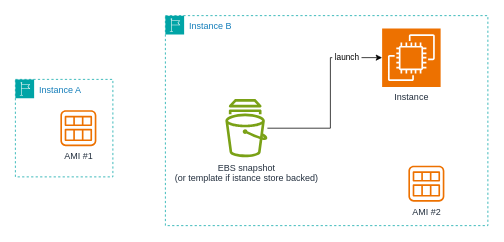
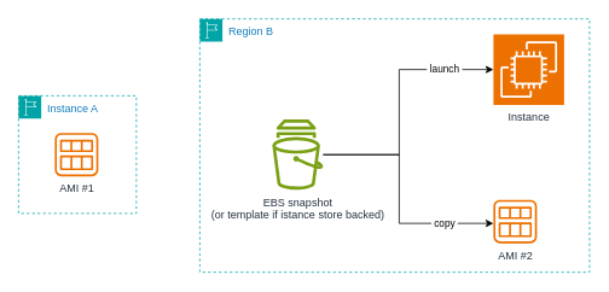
  <mxCell id="0" />
  <mxCell id="1" parent="0" />
- <mxCell id="2" value="Instance" style="sketch=0;points=[[0,0,0],[0.25,0,0],[0.5,0,0],[0.75,0,0],[1,0,0],[0,1,0],[0.25,1,0],[0.5,1,0],[0.75,1,0],[1,1,0],[0,0.25,0],[0,0.5,0],[0,0.75,0],[1,0.25,0],[1,0.5,0],[1,0.75,0]];outlineConnect=0;fontColor=#232F3E;fillColor=#ED7100;strokeColor=#ffffff;dashed=0;verticalLabelPosition=bottom;verticalAlign=top;align=center;html=1;fontSize=12;fontStyle=0;aspect=fixed;shape=mxgraph.aws4.resourceIcon;resIcon=mxgraph.aws4.ec2;" vertex="1" parent="1"><mxGeometry x="509" y="37" width="78" height="78" as="geometry" /></mxCell>
+ <mxCell id="2" value="Instance" style="sketch=0;points=[[0,0,0],[0.25,0,0],[0.5,0,0],[0.75,0,0],[1,0,0],[0,1,0],[0.25,1,0],[0.5,1,0],[0.75,1,0],[1,1,0],[0,0.25,0],[0,0.5,0],[0,0.75,0],[1,0.25,0],[1,0.5,0],[1,0.75,0]];outlineConnect=0;fontColor=#232F3E;fillColor=#ED7100;strokeColor=#ffffff;dashed=0;verticalLabelPosition=bottom;verticalAlign=top;align=center;html=1;fontSize=12;fontStyle=0;aspect=fixed;shape=mxgraph.aws4.resourceIcon;resIcon=mxgraph.aws4.ec2;" vertex="1" parent="1"><mxGeometry x="544" y="37" width="78" height="78" as="geometry" /></mxCell>
  <mxCell id="3" value="&amp;nbsp;launch&amp;nbsp;" style="edgeStyle=orthogonalEdgeStyle;rounded=0;orthogonalLoop=1;jettySize=auto;html=1;entryX=0;entryY=0.5;entryDx=0;entryDy=0;entryPerimeter=0;" edge="1" parent="1" source="7" target="2"><mxGeometry x="0.617" relative="1" as="geometry"><mxPoint x="418" y="170" as="sourcePoint" /><Array as="points"><mxPoint x="440" y="170" /><mxPoint x="440" y="76" /></Array><mxPoint as="offset" /></mxGeometry></mxCell>
- <mxCell id="4" value="AMI #1" style="sketch=0;outlineConnect=0;fontColor=#232F3E;gradientColor=none;fillColor=#ED7100;strokeColor=none;dashed=0;verticalLabelPosition=bottom;verticalAlign=top;align=center;html=1;fontSize=12;fontStyle=0;aspect=fixed;pointerEvents=1;shape=mxgraph.aws4.ami;labelPosition=center;spacingLeft=0;" vertex="1" parent="1"><mxGeometry x="80" y="146" width="48" height="48" as="geometry" /></mxCell>
+ <mxCell id="4" value="AMI #1" style="sketch=0;outlineConnect=0;fontColor=#232F3E;gradientColor=none;fillColor=#ED7100;strokeColor=none;dashed=0;verticalLabelPosition=bottom;verticalAlign=top;align=center;html=1;fontSize=12;fontStyle=0;aspect=fixed;pointerEvents=1;shape=mxgraph.aws4.ami;labelPosition=center;spacingLeft=0;" vertex="1" parent="1"><mxGeometry x="60" y="146" width="48" height="48" as="geometry" /></mxCell>
  <mxCell id="5" value="Instance A" style="points=[[0,0],[0.25,0],[0.5,0],[0.75,0],[1,0],[1,0.25],[1,0.5],[1,0.75],[1,1],[0.75,1],[0.5,1],[0.25,1],[0,1],[0,0.75],[0,0.5],[0,0.25]];outlineConnect=0;gradientColor=none;html=1;whiteSpace=wrap;fontSize=12;fontStyle=0;container=1;pointerEvents=0;collapsible=0;recursiveResize=0;shape=mxgraph.aws4.group;grIcon=mxgraph.aws4.group_region;strokeColor=#00A4A6;fillColor=none;verticalAlign=top;align=left;spacingLeft=30;fontColor=#147EBA;dashed=1;" vertex="1" parent="1"><mxGeometry x="20" y="105" width="130" height="130" as="geometry" /></mxCell>
- <mxCell id="6" value="Instance B" style="points=[[0,0],[0.25,0],[0.5,0],[0.75,0],[1,0],[1,0.25],[1,0.5],[1,0.75],[1,1],[0.75,1],[0.5,1],[0.25,1],[0,1],[0,0.75],[0,0.5],[0,0.25]];outlineConnect=0;gradientColor=none;html=1;whiteSpace=wrap;fontSize=12;fontStyle=0;container=1;pointerEvents=0;collapsible=0;recursiveResize=0;shape=mxgraph.aws4.group;grIcon=mxgraph.aws4.group_region;strokeColor=#00A4A6;fillColor=none;verticalAlign=top;align=left;spacingLeft=30;fontColor=#147EBA;dashed=1;" vertex="1" parent="1"><mxGeometry x="220" y="20" width="430" height="280" as="geometry" /></mxCell>
+ <mxCell id="6" value="Region B" style="points=[[0,0],[0.25,0],[0.5,0],[0.75,0],[1,0],[1,0.25],[1,0.5],[1,0.75],[1,1],[0.75,1],[0.5,1],[0.25,1],[0,1],[0,0.75],[0,0.5],[0,0.25]];outlineConnect=0;gradientColor=none;html=1;whiteSpace=wrap;fontSize=12;fontStyle=0;container=1;pointerEvents=0;collapsible=0;recursiveResize=0;shape=mxgraph.aws4.group;grIcon=mxgraph.aws4.group_region;strokeColor=#00A4A6;fillColor=none;verticalAlign=top;align=left;spacingLeft=30;fontColor=#147EBA;dashed=1;" vertex="1" parent="1"><mxGeometry x="220" y="20" width="430" height="280" as="geometry" /></mxCell>
  <mxCell id="7" value="EBS snapshot&lt;div&gt;(or template if istance store backed)&lt;/div&gt;" style="sketch=0;outlineConnect=0;fontColor=#232F3E;gradientColor=none;fillColor=#7AA116;strokeColor=none;dashed=0;verticalLabelPosition=bottom;verticalAlign=top;align=center;html=1;fontSize=12;fontStyle=0;aspect=fixed;pointerEvents=1;shape=mxgraph.aws4.snapshot;" vertex="1" parent="6"><mxGeometry x="80" y="111" width="56" height="78" as="geometry" /></mxCell>
  <mxCell id="8" value="AMI #2" style="sketch=0;outlineConnect=0;fontColor=#232F3E;gradientColor=none;fillColor=#ED7100;strokeColor=none;dashed=0;verticalLabelPosition=bottom;verticalAlign=top;align=center;html=1;fontSize=12;fontStyle=0;aspect=fixed;pointerEvents=1;shape=mxgraph.aws4.ami;" vertex="1" parent="6"><mxGeometry x="324" y="200" width="48" height="48" as="geometry" /></mxCell>
+ <mxCell id="9" value="&amp;nbsp;copy&amp;nbsp;" style="edgeStyle=orthogonalEdgeStyle;rounded=0;orthogonalLoop=1;jettySize=auto;html=1;" edge="1" parent="6" source="7" target="8"><mxGeometry x="0.591" relative="1" as="geometry"><mxPoint x="198" y="150" as="sourcePoint" /><Array as="points"><mxPoint x="220" y="150" /><mxPoint x="220" y="226" /></Array><mxPoint as="offset" /></mxGeometry></mxCell>
